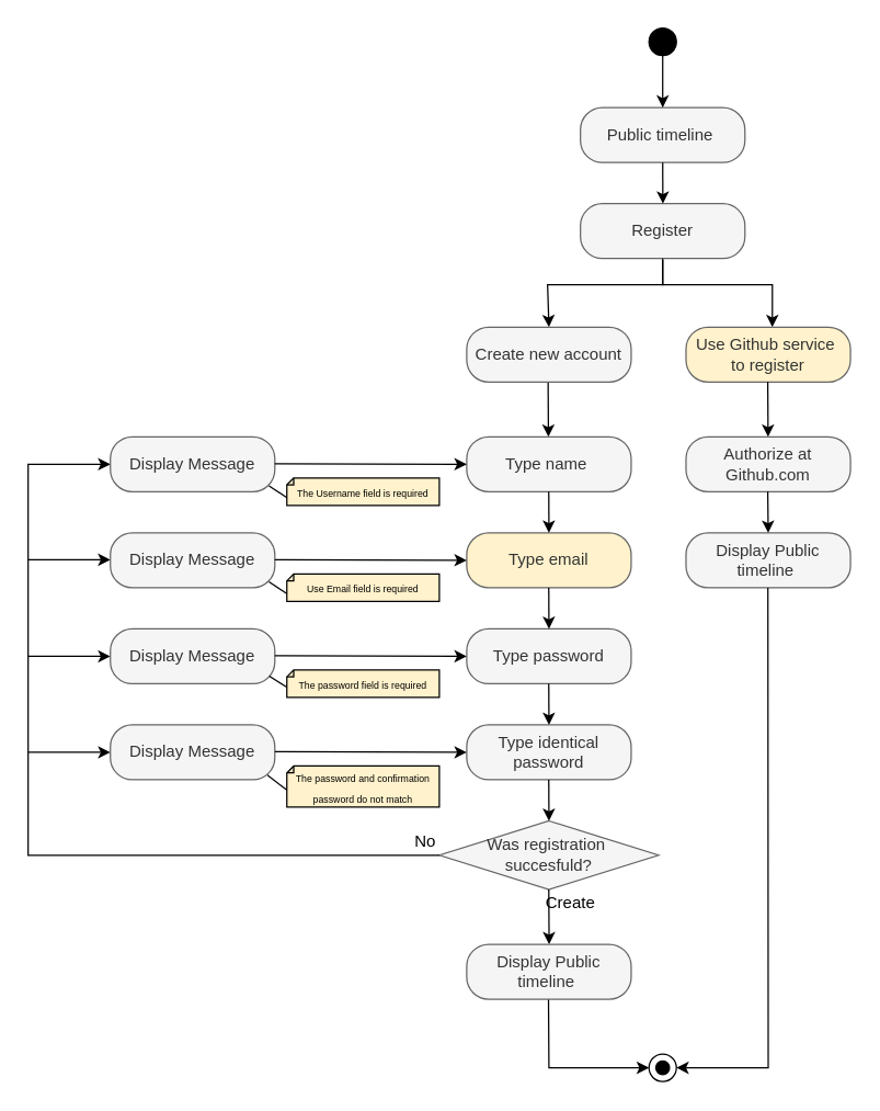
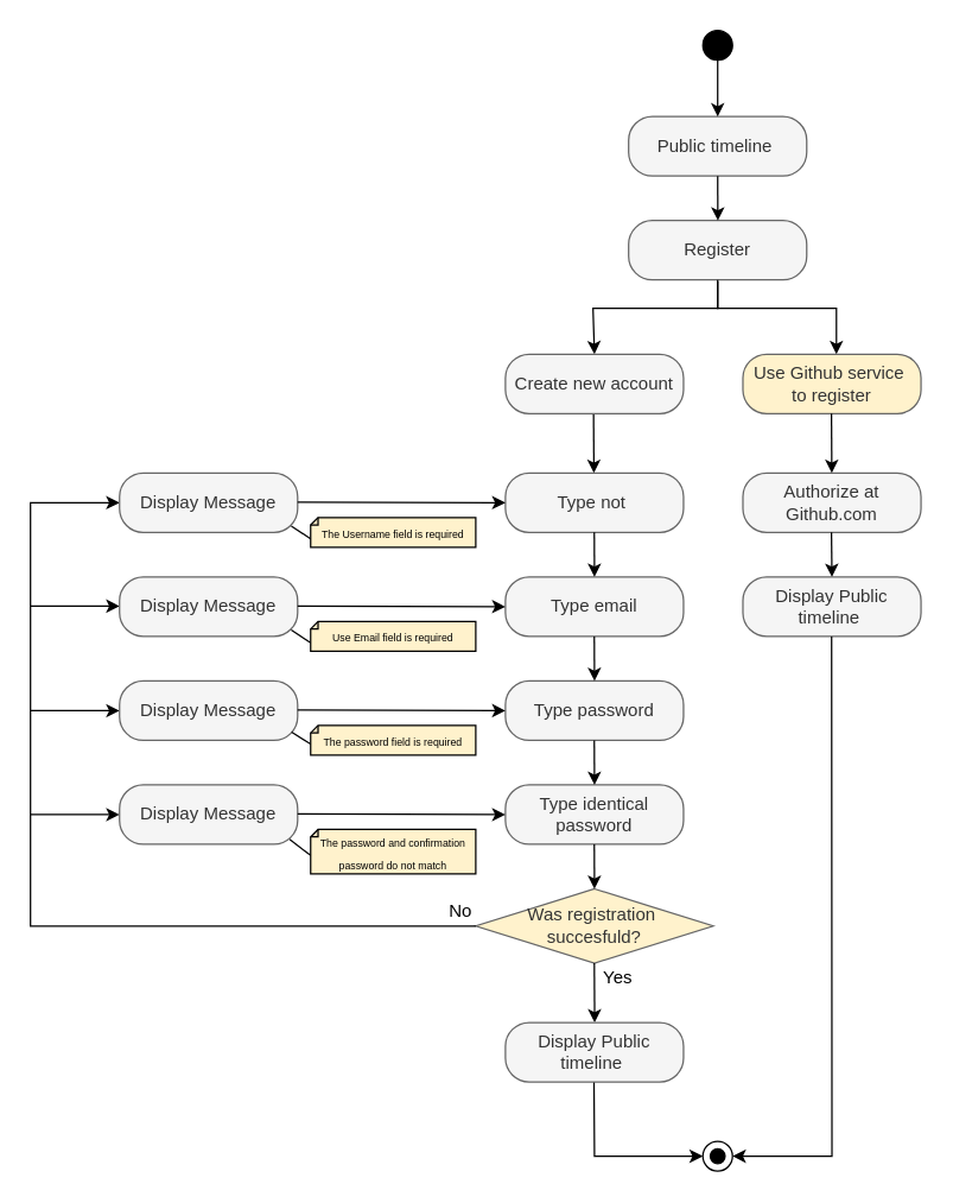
  <mxCell id="0" />
  <mxCell id="1" parent="0" />
  <mxCell id="2" value="Public timeline&amp;nbsp;" style="rounded=1;whiteSpace=wrap;html=1;arcSize=40;html=1;glass=0;shadow=0;labelBackgroundColor=none;fillColor=#f5f5f5;fontColor=#333333;strokeColor=#666666;" parent="1" vertex="1"><mxGeometry x="423" y="78" width="120" height="40" as="geometry" /></mxCell>
  <mxCell id="3" value="Register" style="rounded=1;whiteSpace=wrap;html=1;arcSize=40;whiteSpace=wrap;html=1;labelBackgroundColor=none;fillColor=#f5f5f5;fontColor=#333333;strokeColor=#666666;" parent="1" vertex="1"><mxGeometry x="423" y="148" width="120" height="40" as="geometry" /></mxCell>
- <mxCell id="4" value="Was&amp;nbsp;&lt;span style=&quot;background-color: initial;&quot;&gt;registration&amp;nbsp;&lt;/span&gt;&lt;div&gt;&lt;div&gt;succesfuld?&lt;/div&gt;&lt;/div&gt;" style="rhombus;whiteSpace=wrap;html=1;rounded=0;labelBackgroundColor=none;fillColor=#f5f5f5;fontColor=#333333;strokeColor=#666666;" parent="1" vertex="1"><mxGeometry x="320" y="598" width="160" height="50" as="geometry" /></mxCell>
+ <mxCell id="4" value="Was&amp;nbsp;&lt;span style=&quot;background-color: initial;&quot;&gt;registration&amp;nbsp;&lt;/span&gt;&lt;div&gt;&lt;div&gt;succesfuld?&lt;/div&gt;&lt;/div&gt;" style="rhombus;whiteSpace=wrap;html=1;rounded=0;labelBackgroundColor=none;fillColor=#fff2cc;fontColor=#333333;strokeColor=#666666;" parent="1" vertex="1"><mxGeometry x="320" y="598" width="160" height="50" as="geometry" /></mxCell>
  <mxCell id="5" value="" style="endArrow=classic;html=1;rounded=0;entryX=0.5;entryY=0;entryDx=0;entryDy=0;labelBackgroundColor=none;fontColor=default;" parent="1" target="2" edge="1"><mxGeometry width="50" height="50" relative="1" as="geometry"><mxPoint x="483" y="38" as="sourcePoint" /><mxPoint x="513" y="68" as="targetPoint" /></mxGeometry></mxCell>
  <mxCell id="6" value="" style="endArrow=classic;html=1;rounded=0;labelBackgroundColor=none;fontColor=default;" parent="1" edge="1"><mxGeometry width="50" height="50" relative="1" as="geometry"><mxPoint x="483" y="118" as="sourcePoint" /><mxPoint x="483.12" y="148" as="targetPoint" /></mxGeometry></mxCell>
  <mxCell id="7" value="" style="endArrow=classic;html=1;rounded=0;labelBackgroundColor=none;fontColor=default;" parent="1" edge="1"><mxGeometry width="50" height="50" relative="1" as="geometry"><mxPoint x="399.38" y="278" as="sourcePoint" /><mxPoint x="399.62" y="318" as="targetPoint" /></mxGeometry></mxCell>
  <mxCell id="8" value="" style="endArrow=classic;html=1;rounded=0;entryX=0.5;entryY=0;entryDx=0;entryDy=0;labelBackgroundColor=none;fontColor=default;" parent="1" target="18" edge="1"><mxGeometry width="50" height="50" relative="1" as="geometry"><mxPoint x="483" y="188" as="sourcePoint" /><mxPoint x="403" y="238" as="targetPoint" /><Array as="points"><mxPoint x="483" y="207" /><mxPoint x="399" y="207" /></Array></mxGeometry></mxCell>
- <mxCell id="9" value="Create" style="text;html=1;align=center;verticalAlign=middle;whiteSpace=wrap;rounded=0;labelBackgroundColor=none;" parent="1" vertex="1"><mxGeometry x="386" y="643" width="60" height="30" as="geometry" /></mxCell>
+ <mxCell id="9" value="Yes" style="text;html=1;align=center;verticalAlign=middle;whiteSpace=wrap;rounded=0;labelBackgroundColor=none;" parent="1" vertex="1"><mxGeometry x="386" y="643" width="60" height="30" as="geometry" /></mxCell>
  <mxCell id="10" value="" style="endArrow=classic;html=1;rounded=0;exitX=0;exitY=0.5;exitDx=0;exitDy=0;labelBackgroundColor=none;fontColor=default;" parent="1" source="4" edge="1"><mxGeometry width="50" height="50" relative="1" as="geometry"><mxPoint x="200" y="617.76" as="sourcePoint" /><mxPoint x="80" y="338" as="targetPoint" /><Array as="points"><mxPoint x="20" y="623" /><mxPoint x="20" y="338" /></Array></mxGeometry></mxCell>
  <mxCell id="11" value="No" style="text;html=1;align=center;verticalAlign=middle;whiteSpace=wrap;rounded=0;labelBackgroundColor=none;" parent="1" vertex="1"><mxGeometry x="280" y="598" width="60" height="30" as="geometry" /></mxCell>
  <mxCell id="12" value="" style="verticalLabelPosition=bottom;verticalAlign=top;html=1;shape=mxgraph.flowchart.on-page_reference;fillColor=none;rounded=0;labelBackgroundColor=none;" parent="1" vertex="1"><mxGeometry x="473" y="768" width="20" height="20" as="geometry" /></mxCell>
  <mxCell id="13" value="" style="verticalLabelPosition=bottom;verticalAlign=top;html=1;shape=mxgraph.flowchart.on-page_reference;rounded=0;labelBackgroundColor=none;fillColor=#000000;" parent="1" vertex="1"><mxGeometry x="478" y="773" width="10" height="10" as="geometry" /></mxCell>
  <mxCell id="14" value="" style="endArrow=classic;html=1;rounded=0;labelBackgroundColor=none;fontColor=default;" parent="1" edge="1"><mxGeometry width="50" height="50" relative="1" as="geometry"><mxPoint x="399.88" y="648" as="sourcePoint" /><mxPoint x="400.12" y="688" as="targetPoint" /></mxGeometry></mxCell>
  <mxCell id="15" value="" style="endArrow=classic;html=1;rounded=0;labelBackgroundColor=none;fontColor=default;entryX=0;entryY=0.5;entryDx=0;entryDy=0;entryPerimeter=0;" parent="1" target="12" edge="1"><mxGeometry width="50" height="50" relative="1" as="geometry"><mxPoint x="399.67" y="728" as="sourcePoint" /><mxPoint x="400" y="798" as="targetPoint" /><Array as="points"><mxPoint x="400" y="778" /></Array></mxGeometry></mxCell>
  <mxCell id="16" value="" style="endArrow=classic;html=1;rounded=0;labelBackgroundColor=none;fontColor=default;" parent="1" edge="1"><mxGeometry width="50" height="50" relative="1" as="geometry"><mxPoint x="483" y="189" as="sourcePoint" /><mxPoint x="563" y="238" as="targetPoint" /><Array as="points"><mxPoint x="483" y="207" /><mxPoint x="563" y="207" /></Array></mxGeometry></mxCell>
  <mxCell id="17" value="Display Public timeline&amp;nbsp;" style="rounded=1;whiteSpace=wrap;html=1;arcSize=40;whiteSpace=wrap;html=1;glass=0;shadow=0;labelBackgroundColor=none;fillColor=#f5f5f5;fontColor=#333333;strokeColor=#666666;" parent="1" vertex="1"><mxGeometry x="340" y="688" width="120" height="40" as="geometry" /></mxCell>
  <mxCell id="18" value="Create new account" style="rounded=1;whiteSpace=wrap;html=1;arcSize=40;whiteSpace=wrap;html=1;labelBackgroundColor=none;fillColor=#f5f5f5;fontColor=#333333;strokeColor=#666666;" parent="1" vertex="1"><mxGeometry x="340" y="238" width="120" height="40" as="geometry" /></mxCell>
  <mxCell id="19" value="Use Github service&amp;nbsp;&lt;div&gt;to register&lt;/div&gt;" style="rounded=1;whiteSpace=wrap;html=1;arcSize=40;whiteSpace=wrap;html=1;labelBackgroundColor=none;fillColor=#fff2cc;fontColor=#333333;strokeColor=#666666;" parent="1" vertex="1"><mxGeometry x="500" y="238" width="120" height="40" as="geometry" /></mxCell>
- <mxCell id="20" value="Type name&amp;nbsp;" style="rounded=1;whiteSpace=wrap;html=1;arcSize=40;whiteSpace=wrap;html=1;labelBackgroundColor=none;fillColor=#f5f5f5;fontColor=#333333;strokeColor=#666666;" parent="1" vertex="1"><mxGeometry x="340" y="318" width="120" height="40" as="geometry" /></mxCell>
- <mxCell id="21" value="Type email" style="rounded=1;whiteSpace=wrap;html=1;arcSize=40;whiteSpace=wrap;html=1;labelBackgroundColor=none;fillColor=#fff2cc;fontColor=#333333;strokeColor=#666666;" parent="1" vertex="1"><mxGeometry x="340" y="388" width="120" height="40" as="geometry" /></mxCell>
+ <mxCell id="20" value="Type not&amp;nbsp;" style="rounded=1;whiteSpace=wrap;html=1;arcSize=40;whiteSpace=wrap;html=1;labelBackgroundColor=none;fillColor=#f5f5f5;fontColor=#333333;strokeColor=#666666;" parent="1" vertex="1"><mxGeometry x="340" y="318" width="120" height="40" as="geometry" /></mxCell>
+ <mxCell id="21" value="Type email" style="rounded=1;whiteSpace=wrap;html=1;arcSize=40;whiteSpace=wrap;html=1;labelBackgroundColor=none;fillColor=#f5f5f5;fontColor=#333333;strokeColor=#666666;" parent="1" vertex="1"><mxGeometry x="340" y="388" width="120" height="40" as="geometry" /></mxCell>
  <mxCell id="22" value="Type password" style="rounded=1;whiteSpace=wrap;html=1;arcSize=40;whiteSpace=wrap;html=1;labelBackgroundColor=none;fillColor=#f5f5f5;fontColor=#333333;strokeColor=#666666;" parent="1" vertex="1"><mxGeometry x="340" y="458" width="120" height="40" as="geometry" /></mxCell>
  <mxCell id="23" value="Type identical password" style="rounded=1;whiteSpace=wrap;html=1;arcSize=40;whiteSpace=wrap;html=1;labelBackgroundColor=none;fillColor=#f5f5f5;fontColor=#333333;strokeColor=#666666;" parent="1" vertex="1"><mxGeometry x="340" y="528" width="120" height="40" as="geometry" /></mxCell>
  <mxCell id="24" value="" style="endArrow=classic;html=1;rounded=0;entryX=0;entryY=0.5;entryDx=0;entryDy=0;labelBackgroundColor=none;fontColor=default;" parent="1" edge="1"><mxGeometry width="50" height="50" relative="1" as="geometry"><mxPoint x="20" y="548" as="sourcePoint" /><mxPoint x="80" y="548" as="targetPoint" /></mxGeometry></mxCell>
  <mxCell id="25" value="" style="endArrow=classic;html=1;rounded=0;labelBackgroundColor=none;fontColor=default;" parent="1" edge="1"><mxGeometry width="50" height="50" relative="1" as="geometry"><mxPoint x="399.87" y="568" as="sourcePoint" /><mxPoint x="400" y="598" as="targetPoint" /></mxGeometry></mxCell>
  <mxCell id="26" value="" style="endArrow=classic;html=1;rounded=0;labelBackgroundColor=none;fontColor=default;" parent="1" edge="1"><mxGeometry width="50" height="50" relative="1" as="geometry"><mxPoint x="399.87" y="498" as="sourcePoint" /><mxPoint x="400" y="528" as="targetPoint" /></mxGeometry></mxCell>
  <mxCell id="27" value="" style="endArrow=classic;html=1;rounded=0;labelBackgroundColor=none;fontColor=default;" parent="1" edge="1"><mxGeometry width="50" height="50" relative="1" as="geometry"><mxPoint x="399.87" y="428" as="sourcePoint" /><mxPoint x="400" y="458" as="targetPoint" /></mxGeometry></mxCell>
  <mxCell id="28" value="" style="endArrow=classic;html=1;rounded=0;labelBackgroundColor=none;fontColor=default;" parent="1" edge="1"><mxGeometry width="50" height="50" relative="1" as="geometry"><mxPoint x="399.87" y="358" as="sourcePoint" /><mxPoint x="400" y="388" as="targetPoint" /></mxGeometry></mxCell>
  <mxCell id="29" value="Display Message" style="rounded=1;whiteSpace=wrap;html=1;arcSize=40;whiteSpace=wrap;html=1;labelBackgroundColor=none;fillColor=#f5f5f5;fontColor=#333333;strokeColor=#666666;" parent="1" vertex="1"><mxGeometry x="80" y="528" width="120" height="40" as="geometry" /></mxCell>
  <mxCell id="30" value="&lt;span style=&quot;line-height: 60%;&quot;&gt;&lt;font style=&quot;font-size: 7px; line-height: 10%;&quot;&gt;The password and confirmation password do not match&lt;/font&gt;&lt;/span&gt;" style="shape=note;whiteSpace=wrap;html=1;backgroundOutline=1;darkOpacity=0.05;rounded=0;flipH=1;size=5;labelBackgroundColor=none;fillColor=#fff2cc;strokeColor=#000000;" parent="1" vertex="1"><mxGeometry x="208.75" y="558" width="111.25" height="30" as="geometry" /></mxCell>
  <mxCell id="31" value="" style="endArrow=classic;html=1;rounded=0;entryX=0;entryY=0.5;entryDx=0;entryDy=0;labelBackgroundColor=none;fontColor=default;" parent="1" target="23" edge="1"><mxGeometry width="50" height="50" relative="1" as="geometry"><mxPoint x="200" y="547.6" as="sourcePoint" /><mxPoint x="260" y="547.6" as="targetPoint" /></mxGeometry></mxCell>
  <mxCell id="32" value="" style="endArrow=classic;html=1;rounded=0;entryX=0;entryY=0.5;entryDx=0;entryDy=0;labelBackgroundColor=none;fontColor=default;" parent="1" edge="1"><mxGeometry width="50" height="50" relative="1" as="geometry"><mxPoint x="20" y="478" as="sourcePoint" /><mxPoint x="80" y="478" as="targetPoint" /></mxGeometry></mxCell>
  <mxCell id="33" value="Display Message" style="rounded=1;whiteSpace=wrap;html=1;arcSize=40;whiteSpace=wrap;html=1;labelBackgroundColor=none;fillColor=#f5f5f5;fontColor=#333333;strokeColor=#666666;" parent="1" vertex="1"><mxGeometry x="80" y="458" width="120" height="40" as="geometry" /></mxCell>
  <mxCell id="34" value="&lt;font style=&quot;font-size: 7px;&quot;&gt;The password field is required&lt;/font&gt;" style="shape=note;whiteSpace=wrap;html=1;backgroundOutline=1;darkOpacity=0.05;rounded=0;flipH=1;size=5;labelBackgroundColor=none;fillColor=#fff2cc;strokeColor=#000000;" parent="1" vertex="1"><mxGeometry x="208.75" y="488" width="111.25" height="20" as="geometry" /></mxCell>
  <mxCell id="35" value="" style="endArrow=classic;html=1;rounded=0;entryX=0;entryY=0.5;entryDx=0;entryDy=0;labelBackgroundColor=none;fontColor=default;" parent="1" edge="1"><mxGeometry width="50" height="50" relative="1" as="geometry"><mxPoint x="200" y="477.6" as="sourcePoint" /><mxPoint x="340" y="478" as="targetPoint" /></mxGeometry></mxCell>
  <mxCell id="36" value="" style="endArrow=classic;html=1;rounded=0;entryX=0;entryY=0.5;entryDx=0;entryDy=0;labelBackgroundColor=none;fontColor=default;" parent="1" edge="1"><mxGeometry width="50" height="50" relative="1" as="geometry"><mxPoint x="20" y="407.6" as="sourcePoint" /><mxPoint x="80" y="407.6" as="targetPoint" /></mxGeometry></mxCell>
  <mxCell id="37" value="Display Message" style="rounded=1;whiteSpace=wrap;html=1;arcSize=40;whiteSpace=wrap;html=1;labelBackgroundColor=none;fillColor=#f5f5f5;fontColor=#333333;strokeColor=#666666;" parent="1" vertex="1"><mxGeometry x="80" y="388" width="120" height="40" as="geometry" /></mxCell>
  <mxCell id="38" value="&lt;span style=&quot;font-size: 7px;&quot;&gt;Use Email field is required&lt;/span&gt;" style="shape=note;whiteSpace=wrap;html=1;backgroundOutline=1;darkOpacity=0.05;rounded=0;flipH=1;size=5;labelBackgroundColor=none;fillColor=#fff2cc;strokeColor=#000000;" parent="1" vertex="1"><mxGeometry x="208.75" y="418" width="111.25" height="20" as="geometry" /></mxCell>
  <mxCell id="39" value="" style="endArrow=classic;html=1;rounded=0;entryX=0;entryY=0.5;entryDx=0;entryDy=0;labelBackgroundColor=none;fontColor=default;" parent="1" edge="1"><mxGeometry width="50" height="50" relative="1" as="geometry"><mxPoint x="200" y="407.6" as="sourcePoint" /><mxPoint x="340" y="408" as="targetPoint" /></mxGeometry></mxCell>
  <mxCell id="40" value="Display Message" style="rounded=1;whiteSpace=wrap;html=1;arcSize=40;whiteSpace=wrap;html=1;labelBackgroundColor=none;fillColor=#f5f5f5;fontColor=#333333;strokeColor=#666666;" parent="1" vertex="1"><mxGeometry x="80" y="318" width="120" height="40" as="geometry" /></mxCell>
  <mxCell id="41" value="&lt;span style=&quot;font-size: 7px;&quot;&gt;The Username field is required&lt;/span&gt;" style="shape=note;whiteSpace=wrap;html=1;backgroundOutline=1;darkOpacity=0.05;rounded=0;flipH=1;size=5;labelBackgroundColor=none;fillColor=#fff2cc;strokeColor=#000000;" parent="1" vertex="1"><mxGeometry x="208.75" y="348" width="111.25" height="20" as="geometry" /></mxCell>
  <mxCell id="42" value="" style="endArrow=classic;html=1;rounded=0;entryX=0;entryY=0.5;entryDx=0;entryDy=0;labelBackgroundColor=none;fontColor=default;" parent="1" edge="1"><mxGeometry width="50" height="50" relative="1" as="geometry"><mxPoint x="200" y="337.6" as="sourcePoint" /><mxPoint x="340" y="338" as="targetPoint" /></mxGeometry></mxCell>
  <mxCell id="43" value="Authorize at Github.com" style="rounded=1;whiteSpace=wrap;html=1;arcSize=40;whiteSpace=wrap;html=1;labelBackgroundColor=none;fillColor=#f5f5f5;fontColor=#333333;strokeColor=#666666;" parent="1" vertex="1"><mxGeometry x="500" y="318" width="120" height="40" as="geometry" /></mxCell>
  <mxCell id="44" value="Display Public timeline&amp;nbsp;" style="rounded=1;whiteSpace=wrap;html=1;arcSize=40;whiteSpace=wrap;html=1;labelBackgroundColor=none;fillColor=#f5f5f5;fontColor=#333333;strokeColor=#666666;" parent="1" vertex="1"><mxGeometry x="500" y="388" width="120" height="40" as="geometry" /></mxCell>
  <mxCell id="45" value="" style="endArrow=classic;html=1;rounded=0;labelBackgroundColor=none;fontColor=default;" parent="1" edge="1"><mxGeometry width="50" height="50" relative="1" as="geometry"><mxPoint x="559.66" y="278" as="sourcePoint" /><mxPoint x="559.9" y="318" as="targetPoint" /></mxGeometry></mxCell>
  <mxCell id="46" value="" style="endArrow=classic;html=1;rounded=0;labelBackgroundColor=none;fontColor=default;" parent="1" edge="1"><mxGeometry width="50" height="50" relative="1" as="geometry"><mxPoint x="559.66" y="358" as="sourcePoint" /><mxPoint x="560" y="388" as="targetPoint" /></mxGeometry></mxCell>
  <mxCell id="47" value="" style="endArrow=classic;html=1;rounded=0;labelBackgroundColor=none;fontColor=default;entryX=1;entryY=0.5;entryDx=0;entryDy=0;entryPerimeter=0;" parent="1" target="12" edge="1"><mxGeometry width="50" height="50" relative="1" as="geometry"><mxPoint x="559.76" y="428" as="sourcePoint" /><mxPoint x="560" y="798" as="targetPoint" /><Array as="points"><mxPoint x="560" y="778" /></Array></mxGeometry></mxCell>
  <mxCell id="48" value="" style="endArrow=none;html=1;rounded=0;entryX=0;entryY=0;entryDx=111.25;entryDy=17.5;entryPerimeter=0;exitX=0.955;exitY=0.917;exitDx=0;exitDy=0;exitPerimeter=0;" parent="1" source="29" target="30" edge="1"><mxGeometry width="50" height="50" relative="1" as="geometry"><mxPoint x="250" y="548" as="sourcePoint" /><mxPoint x="300" y="498" as="targetPoint" /></mxGeometry></mxCell>
  <mxCell id="49" value="" style="endArrow=none;html=1;rounded=0;entryX=0;entryY=0;entryDx=111.25;entryDy=12.5;entryPerimeter=0;exitX=0.955;exitY=0.917;exitDx=0;exitDy=0;exitPerimeter=0;" parent="1" target="34" edge="1"><mxGeometry width="50" height="50" relative="1" as="geometry"><mxPoint x="196" y="492.5" as="sourcePoint" /><mxPoint x="210" y="503.5" as="targetPoint" /></mxGeometry></mxCell>
  <mxCell id="50" value="" style="endArrow=none;html=1;rounded=0;entryX=0;entryY=0;entryDx=111.25;entryDy=12.5;entryPerimeter=0;exitX=0.955;exitY=0.917;exitDx=0;exitDy=0;exitPerimeter=0;" parent="1" edge="1"><mxGeometry width="50" height="50" relative="1" as="geometry"><mxPoint x="195.75" y="423.75" as="sourcePoint" /><mxPoint x="208.75" y="432.25" as="targetPoint" /></mxGeometry></mxCell>
  <mxCell id="51" value="" style="endArrow=none;html=1;rounded=0;entryX=0;entryY=0;entryDx=111.25;entryDy=12.5;entryPerimeter=0;exitX=0.955;exitY=0.917;exitDx=0;exitDy=0;exitPerimeter=0;" parent="1" edge="1"><mxGeometry width="50" height="50" relative="1" as="geometry"><mxPoint x="195.75" y="353.75" as="sourcePoint" /><mxPoint x="208.75" y="362.25" as="targetPoint" /></mxGeometry></mxCell>
  <mxCell id="52" value="" style="verticalLabelPosition=bottom;verticalAlign=top;html=1;shape=mxgraph.flowchart.on-page_reference;rounded=0;labelBackgroundColor=none;fillColor=#000000;" parent="1" vertex="1"><mxGeometry x="473" y="20" width="20" height="20" as="geometry" /></mxCell>
